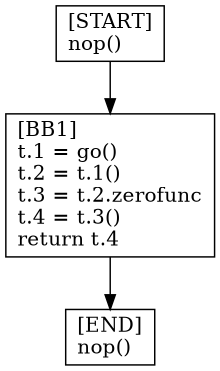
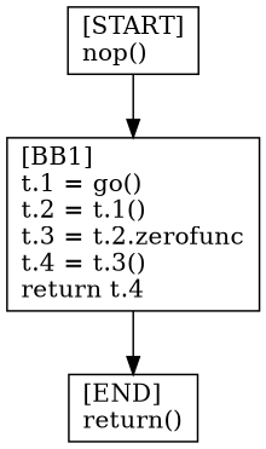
  digraph {
    fontname="DejaVu Serif"
    node [shape=box fontname="DejaVu Serif"]
    edge [fontname="DejaVu Serif"]
-   n1 [label="[END]\lnop()\l"]
+   n1 [label="[END]\lreturn()\l"]
    n2 [label="[START]\lnop()\l"]
    n3 [label="[BB1]\lt.1 = go()\lt.2 = t.1()\lt.3 = t.2.zerofunc\lt.4 = t.3()\lreturn t.4\l"]
    n2 -> n3
    n3 -> n1
  }
